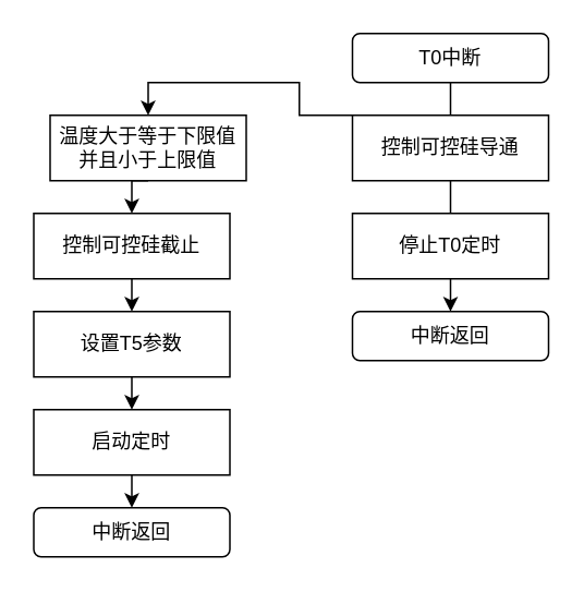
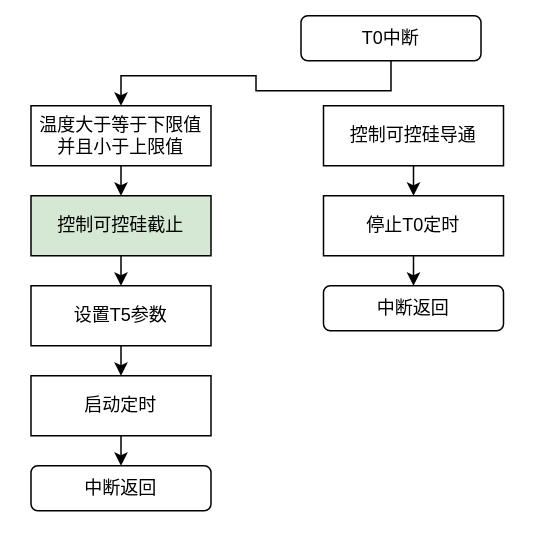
  <mxCell id="0" />
  <mxCell id="1" parent="0" />
  <mxCell id="2" style="edgeStyle=orthogonalEdgeStyle;rounded=0;orthogonalLoop=1;jettySize=auto;html=1;exitX=0.5;exitY=1;exitDx=0;exitDy=0;entryX=0.5;entryY=0;entryDx=0;entryDy=0;" edge="1" parent="1" source="3" target="5"><mxGeometry relative="1" as="geometry" /></mxCell>
- <mxCell id="3" value="&lt;p align=&quot;center&quot; class=&quot;MsoNormal&quot;&gt;温度大于等于下限值并且小于上限值&lt;span style=&quot;mso-bidi-font-size:&lt;br/&gt;10.5pt;font-family:楷体&quot; lang=&quot;EN-US&quot;&gt;&lt;/span&gt;&lt;/p&gt;" style="rounded=0;whiteSpace=wrap;html=1;" vertex="1" parent="1"><mxGeometry x="30" y="70" width="120" height="40" as="geometry" /></mxCell>
+ <mxCell id="3" value="&lt;p align=&quot;center&quot; class=&quot;MsoNormal&quot;&gt;温度大于等于下限值并且小于上限值&lt;span style=&quot;mso-bidi-font-size:&lt;br/&gt;10.5pt;font-family:楷体&quot; lang=&quot;EN-US&quot;&gt;&lt;/span&gt;&lt;/p&gt;" style="rounded=0;whiteSpace=wrap;html=1;" vertex="1" parent="1"><mxGeometry x="20" y="70" width="120" height="40" as="geometry" /></mxCell>
  <mxCell id="4" style="edgeStyle=orthogonalEdgeStyle;rounded=0;orthogonalLoop=1;jettySize=auto;html=1;exitX=0.5;exitY=1;exitDx=0;exitDy=0;entryX=0.5;entryY=0;entryDx=0;entryDy=0;" edge="1" parent="1" source="5" target="7"><mxGeometry relative="1" as="geometry" /></mxCell>
- <mxCell id="5" value="&lt;p align=&quot;center&quot; class=&quot;MsoNormal&quot;&gt;控制可控硅截止&lt;/p&gt;" style="rounded=0;whiteSpace=wrap;html=1;" vertex="1" parent="1"><mxGeometry x="20" y="130" width="120" height="40" as="geometry" /></mxCell>
+ <mxCell id="5" value="&lt;p align=&quot;center&quot; class=&quot;MsoNormal&quot;&gt;控制可控硅截止&lt;/p&gt;" style="rounded=0;whiteSpace=wrap;html=1;fillColor=#d5e8d4;" vertex="1" parent="1"><mxGeometry x="20" y="130" width="120" height="40" as="geometry" /></mxCell>
  <mxCell id="6" style="edgeStyle=orthogonalEdgeStyle;rounded=0;orthogonalLoop=1;jettySize=auto;html=1;exitX=0.5;exitY=1;exitDx=0;exitDy=0;entryX=0.5;entryY=0;entryDx=0;entryDy=0;" edge="1" parent="1" source="7" target="9"><mxGeometry relative="1" as="geometry" /></mxCell>
  <mxCell id="7" value="&lt;p align=&quot;center&quot; class=&quot;MsoNormal&quot;&gt;设置&lt;span lang=&quot;EN-US&quot;&gt;T5参数&lt;/span&gt;&lt;/p&gt;" style="rounded=0;whiteSpace=wrap;html=1;" vertex="1" parent="1"><mxGeometry x="20" y="190" width="120" height="40" as="geometry" /></mxCell>
  <mxCell id="8" style="edgeStyle=orthogonalEdgeStyle;rounded=0;orthogonalLoop=1;jettySize=auto;html=1;exitX=0.5;exitY=1;exitDx=0;exitDy=0;entryX=0.5;entryY=0;entryDx=0;entryDy=0;" edge="1" parent="1" source="9" target="10"><mxGeometry relative="1" as="geometry" /></mxCell>
  <mxCell id="9" value="&lt;p align=&quot;center&quot; class=&quot;MsoNormal&quot;&gt;启动定时&lt;/p&gt;" style="rounded=0;whiteSpace=wrap;html=1;" vertex="1" parent="1"><mxGeometry x="20" y="250" width="120" height="40" as="geometry" /></mxCell>
  <mxCell id="10" value="中断返回" style="rounded=1;whiteSpace=wrap;html=1;" vertex="1" parent="1"><mxGeometry x="20" y="310" width="120" height="30" as="geometry" /></mxCell>
  <mxCell id="11" style="edgeStyle=orthogonalEdgeStyle;rounded=0;orthogonalLoop=1;jettySize=auto;html=1;exitX=0.5;exitY=1;exitDx=0;exitDy=0;" edge="1" parent="1" source="12" target="3"><mxGeometry relative="1" as="geometry" /></mxCell>
- <mxCell id="12" value="&lt;p align=&quot;center&quot; class=&quot;MsoNormal&quot;&gt;T0中断&lt;span lang=&quot;EN-US&quot;&gt;&lt;/span&gt;&lt;/p&gt;" style="rounded=1;whiteSpace=wrap;html=1;" vertex="1" parent="1"><mxGeometry x="215" y="20" width="120" height="30" as="geometry" /></mxCell>
- <mxCell id="13" style="edgeStyle=orthogonalEdgeStyle;rounded=0;orthogonalLoop=1;jettySize=auto;html=1;exitX=0.5;exitY=1;exitDx=0;exitDy=0;entryX=0.5;entryY=0;entryDx=0;entryDy=0;endArrow=none;" edge="1" parent="1" source="14" target="16"><mxGeometry relative="1" as="geometry" /></mxCell>
+ <mxCell id="12" value="&lt;p align=&quot;center&quot; class=&quot;MsoNormal&quot;&gt;T0中断&lt;span lang=&quot;EN-US&quot;&gt;&lt;/span&gt;&lt;/p&gt;" style="rounded=1;whiteSpace=wrap;html=1;" vertex="1" parent="1"><mxGeometry x="200" y="10" width="120" height="30" as="geometry" /></mxCell>
+ <mxCell id="13" style="edgeStyle=orthogonalEdgeStyle;rounded=0;orthogonalLoop=1;jettySize=auto;html=1;exitX=0.5;exitY=1;exitDx=0;exitDy=0;entryX=0.5;entryY=0;entryDx=0;entryDy=0;" edge="1" parent="1" source="14" target="16"><mxGeometry relative="1" as="geometry" /></mxCell>
  <mxCell id="14" value="&lt;p align=&quot;center&quot; class=&quot;MsoNormal&quot;&gt;控制可控硅导通&lt;/p&gt;" style="rounded=0;whiteSpace=wrap;html=1;" vertex="1" parent="1"><mxGeometry x="215" y="70" width="120" height="40" as="geometry" /></mxCell>
  <mxCell id="15" style="edgeStyle=orthogonalEdgeStyle;rounded=0;orthogonalLoop=1;jettySize=auto;html=1;exitX=0.5;exitY=1;exitDx=0;exitDy=0;entryX=0.5;entryY=0;entryDx=0;entryDy=0;" edge="1" parent="1" source="16" target="17"><mxGeometry relative="1" as="geometry" /></mxCell>
  <mxCell id="16" value="&lt;p align=&quot;center&quot; class=&quot;MsoNormal&quot;&gt;&lt;span lang=&quot;EN-US&quot;&gt;停止T0定时&lt;/span&gt;&lt;/p&gt;" style="rounded=0;whiteSpace=wrap;html=1;" vertex="1" parent="1"><mxGeometry x="215" y="130" width="120" height="40" as="geometry" /></mxCell>
  <mxCell id="17" value="中断返回" style="rounded=1;whiteSpace=wrap;html=1;" vertex="1" parent="1"><mxGeometry x="215" y="190" width="120" height="30" as="geometry" /></mxCell>
